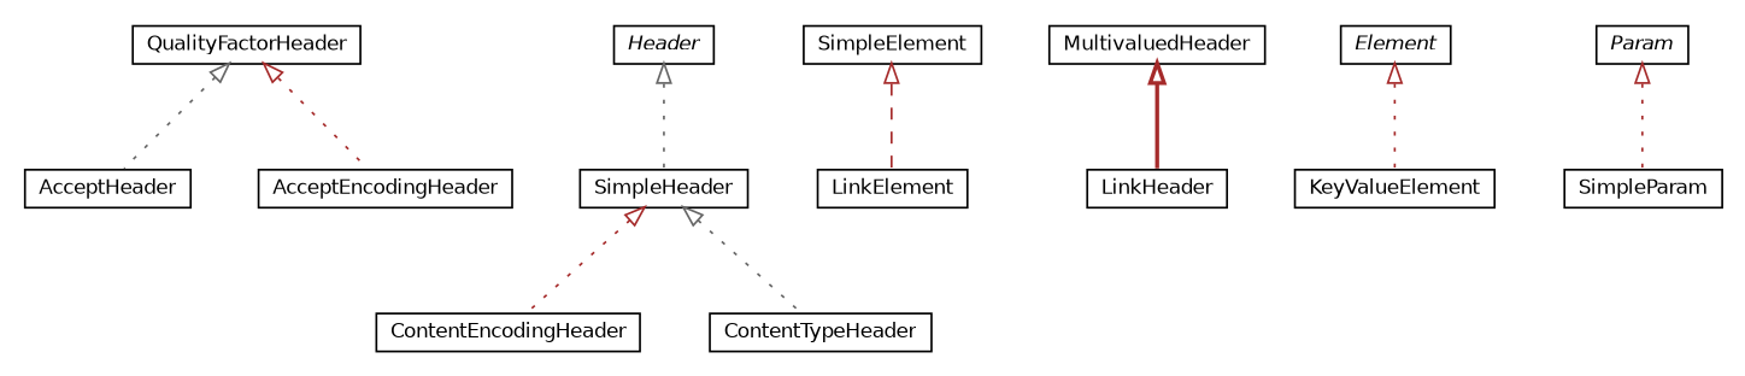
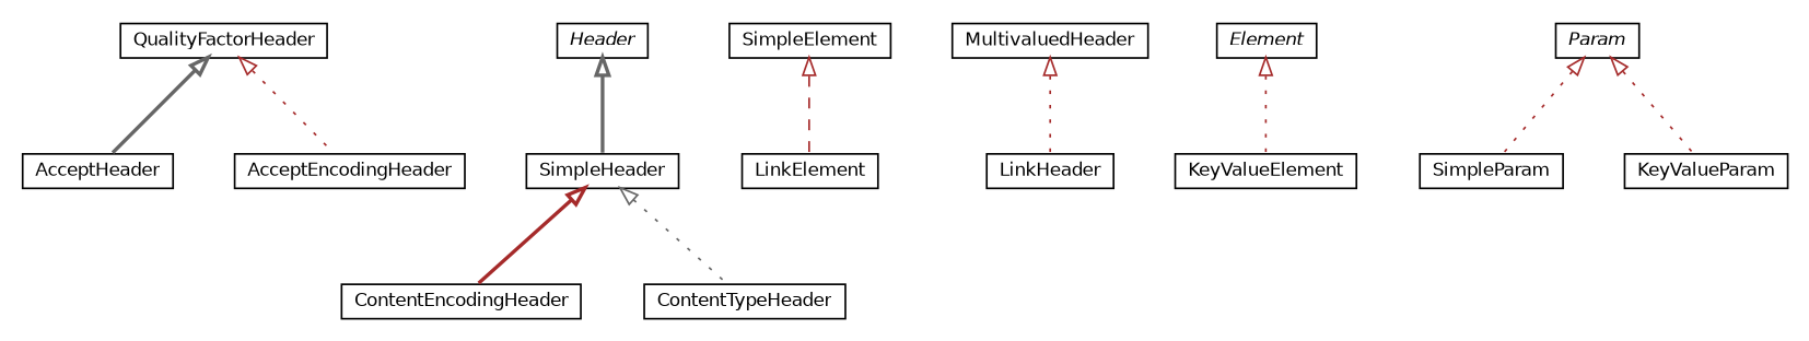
  digraph {
    nodesep=0.25
    ranksep=0.5
    node [fontcolor=black fontname=Helvetica fontsize=10.0 shape=plaintext]
    edge [arrowtail=empty color=brown dir=back fontname=Helvetica fontsize=10 headport=p labelfontname=Helvetica labelfontsize=10 style=dotted tailport=p]
    n1 [label=<<table title="io.reinert.requestor.core.header.AcceptHeader" border="0" cellborder="1" cellspacing="0" cellpadding="2" port="p" href="./AcceptHeader.html"> 		<tr><td><table border="0" cellspacing="0" cellpadding="1"> <tr><td align="center" balign="center"> AcceptHeader </td></tr> 		</table></td></tr> 		</table>>]
    n2 [label=<<table title="io.reinert.requestor.core.header.QualityFactorHeader" border="0" cellborder="1" cellspacing="0" cellpadding="2" port="p" href="./QualityFactorHeader.html"> 		<tr><td><table border="0" cellspacing="0" cellpadding="1"> <tr><td align="center" balign="center"> QualityFactorHeader </td></tr> 		</table></td></tr> 		</table>>]
    n3 [label=<<table title="io.reinert.requestor.core.header.AcceptEncodingHeader" border="0" cellborder="1" cellspacing="0" cellpadding="2" port="p" href="./AcceptEncodingHeader.html"> 		<tr><td><table border="0" cellspacing="0" cellpadding="1"> <tr><td align="center" balign="center"> AcceptEncodingHeader </td></tr> 		</table></td></tr> 		</table>>]
    n4 [label=<<table title="io.reinert.requestor.core.header.ContentEncodingHeader" border="0" cellborder="1" cellspacing="0" cellpadding="2" port="p" href="./ContentEncodingHeader.html"> 		<tr><td><table border="0" cellspacing="0" cellpadding="1"> <tr><td align="center" balign="center"> ContentEncodingHeader </td></tr> 		</table></td></tr> 		</table>>]
    n5 [label=<<table title="io.reinert.requestor.core.header.LinkElement" border="0" cellborder="1" cellspacing="0" cellpadding="2" port="p" href="./LinkElement.html"> 		<tr><td><table border="0" cellspacing="0" cellpadding="1"> <tr><td align="center" balign="center"> LinkElement </td></tr> 		</table></td></tr> 		</table>>]
    n6 [label=<<table title="io.reinert.requestor.core.header.MultivaluedHeader" border="0" cellborder="1" cellspacing="0" cellpadding="2" port="p" href="./MultivaluedHeader.html"> 		<tr><td><table border="0" cellspacing="0" cellpadding="1"> <tr><td align="center" balign="center"> MultivaluedHeader </td></tr> 		</table></td></tr> 		</table>>]
    n7 [label=<<table title="io.reinert.requestor.core.header.LinkHeader" border="0" cellborder="1" cellspacing="0" cellpadding="2" port="p" href="./LinkHeader.html"> 		<tr><td><table border="0" cellspacing="0" cellpadding="1"> <tr><td align="center" balign="center"> LinkHeader </td></tr> 		</table></td></tr> 		</table>>]
    n8 [label=<<table title="io.reinert.requestor.core.header.SimpleHeader" border="0" cellborder="1" cellspacing="0" cellpadding="2" port="p" href="./SimpleHeader.html"> 		<tr><td><table border="0" cellspacing="0" cellpadding="1"> <tr><td align="center" balign="center"> SimpleHeader </td></tr> 		</table></td></tr> 		</table>>]
    n9 [label=<<table title="io.reinert.requestor.core.header.ContentTypeHeader" border="0" cellborder="1" cellspacing="0" cellpadding="2" port="p" href="./ContentTypeHeader.html"> 		<tr><td><table border="0" cellspacing="0" cellpadding="1"> <tr><td align="center" balign="center"> ContentTypeHeader </td></tr> 		</table></td></tr> 		</table>>]
    n10 [label=<<table title="io.reinert.requestor.core.header.Header" border="0" cellborder="1" cellspacing="0" cellpadding="2" port="p" href="./Header.html"> 		<tr><td><table border="0" cellspacing="0" cellpadding="1"> <tr><td align="center" balign="center"><font face="Helvetica-Oblique"> Header </font></td></tr> 		</table></td></tr> 		</table>>]
    n11 [label=<<table title="io.reinert.requestor.core.header.Element" border="0" cellborder="1" cellspacing="0" cellpadding="2" port="p" href="./Element.html"> 		<tr><td><table border="0" cellspacing="0" cellpadding="1"> <tr><td align="center" balign="center"><font face="Helvetica-Oblique"> Element </font></td></tr> 		</table></td></tr> 		</table>>]
    n12 [label=<<table title="io.reinert.requestor.core.header.Element.KeyValueElement" border="0" cellborder="1" cellspacing="0" cellpadding="2" port="p" href="./Element.KeyValueElement.html"> 		<tr><td><table border="0" cellspacing="0" cellpadding="1"> <tr><td align="center" balign="center"> KeyValueElement </td></tr> 		</table></td></tr> 		</table>>]
    n13 [label=<<table title="io.reinert.requestor.core.header.Element.SimpleElement" border="0" cellborder="1" cellspacing="0" cellpadding="2" port="p" href="./Element.SimpleElement.html"> 		<tr><td><table border="0" cellspacing="0" cellpadding="1"> <tr><td align="center" balign="center"> SimpleElement </td></tr> 		</table></td></tr> 		</table>>]
    n14 [label=<<table title="io.reinert.requestor.core.header.Param" border="0" cellborder="1" cellspacing="0" cellpadding="2" port="p" href="./Param.html"> 		<tr><td><table border="0" cellspacing="0" cellpadding="1"> <tr><td align="center" balign="center"><font face="Helvetica-Oblique"> Param </font></td></tr> 		</table></td></tr> 		</table>>]
    n15 [label=<<table title="io.reinert.requestor.core.header.Param.SimpleParam" border="0" cellborder="1" cellspacing="0" cellpadding="2" port="p" href="./Param.SimpleParam.html"> 		<tr><td><table border="0" cellspacing="0" cellpadding="1"> <tr><td align="center" balign="center"> SimpleParam </td></tr> 		</table></td></tr> 		</table>>]
-   n2 -> n1 [color=gray40]
+   n16 [label=<<table title="io.reinert.requestor.core.header.Param.KeyValueParam" border="0" cellborder="1" cellspacing="0" cellpadding="2" port="p" href="./Param.KeyValueParam.html"> 		<tr><td><table border="0" cellspacing="0" cellpadding="1"> <tr><td align="center" balign="center"> KeyValueParam </td></tr> 		</table></td></tr> 		</table>>]
+   n2 -> n1 [color=gray40 style=bold]
    n2 -> n3
-   n6 -> n7 [style=bold]
-   n8 -> n4
+   n6 -> n7
+   n8 -> n4 [style=bold]
    n8 -> n9 [color=gray40]
-   n10 -> n8 [color=gray40]
+   n10 -> n8 [color=gray40 style=bold]
    n11 -> n12
    n13 -> n5 [style=dashed]
    n14 -> n15
+   n14 -> n16
  }
